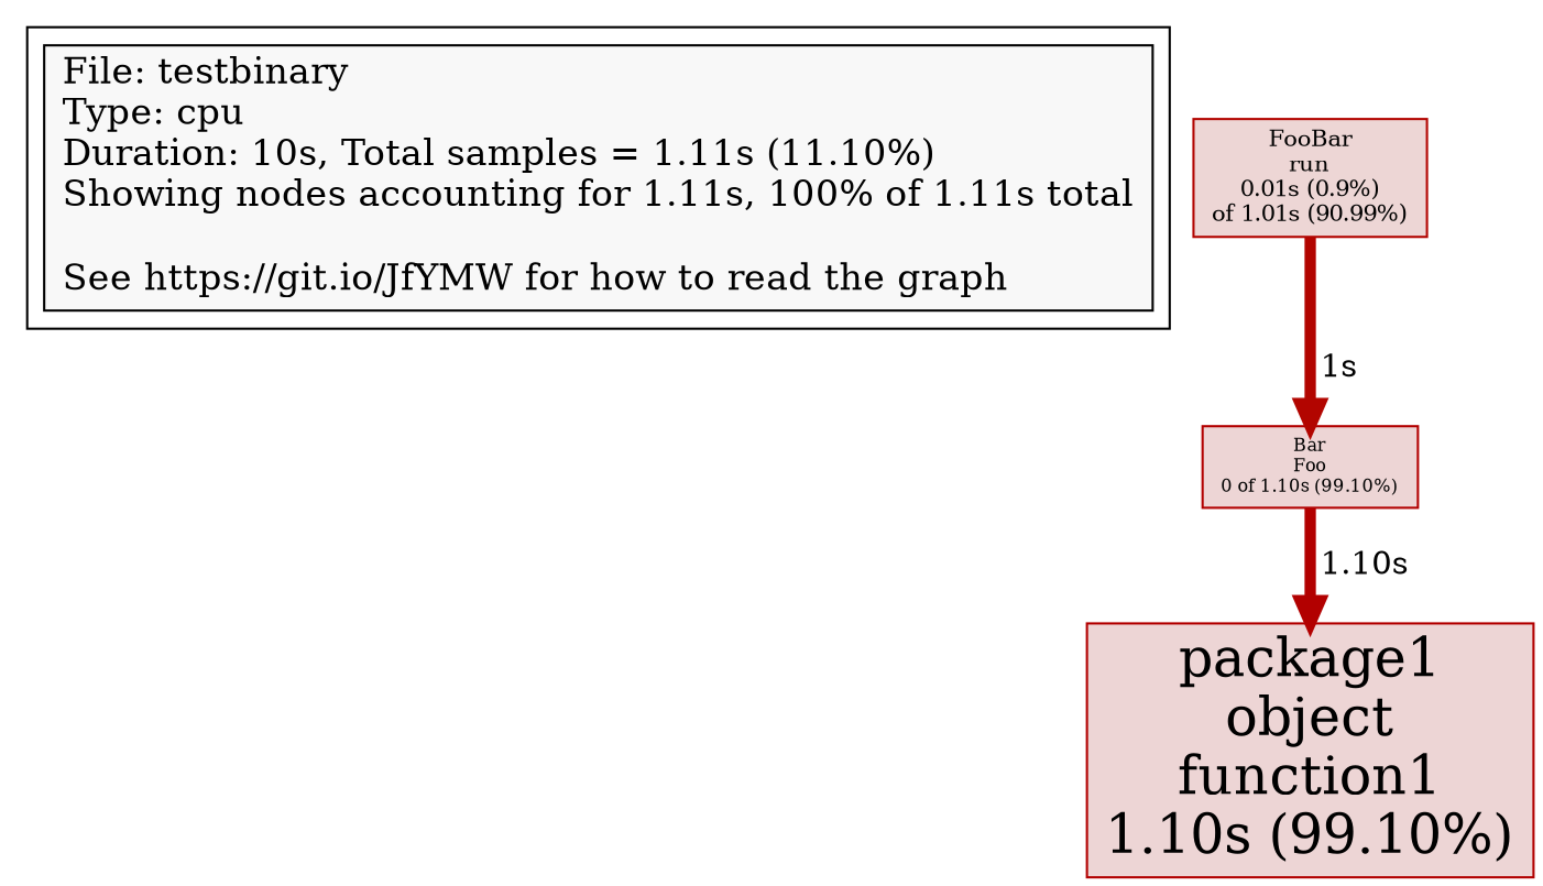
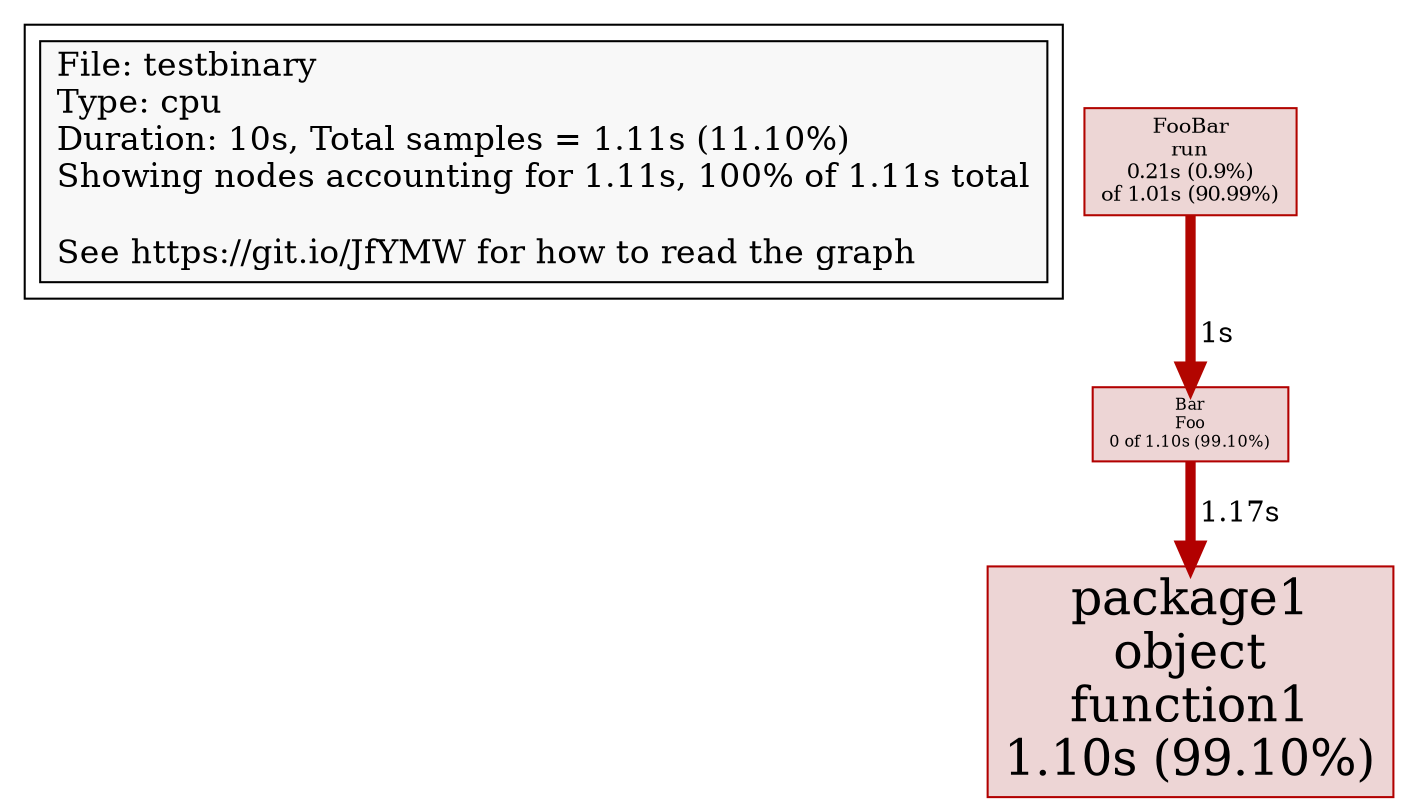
  digraph {
    node [fillcolor="#edd5d5" shape=box style=filled color="#b20000"]
    edge [penwidth=5]
    n1 [fillcolor="#f8f8f8" fontsize=16 label="File: testbinary\lType: cpu\lDuration: 10s, Total samples = 1.11s (11.10%)\lShowing nodes accounting for 1.11s, 100% of 1.11s total\l\lSee https://git.io/JfYMW for how to read the graph\l" color=""]
    n2 [fontsize=24 label="package1\nobject\nfunction1\n1.10s (99.10%)"]
-   n3 [color="#b20400" fillcolor="#edd6d5" fontsize=10 label="FooBar\nrun\n0.01s (0.9%)\nof 1.01s (90.99%)"]
+   n3 [color="#b20400" fillcolor="#edd6d5" fontsize=10 label="FooBar\nrun\n0.21s (0.9%)\nof 1.01s (90.99%)"]
    n4 [fontsize=8 label="Bar\nFoo\n0 of 1.10s (99.10%)"]
    subgraph cluster_1 {
      n1
    }
    n3 -> n4 [color="#b20500" label=" 1s" weight=91]
-   n4 -> n2 [color="#b20000" label=" 1.10s" weight=100]
+   n4 -> n2 [color="#b20000" label=" 1.17s" weight=100]
  }
